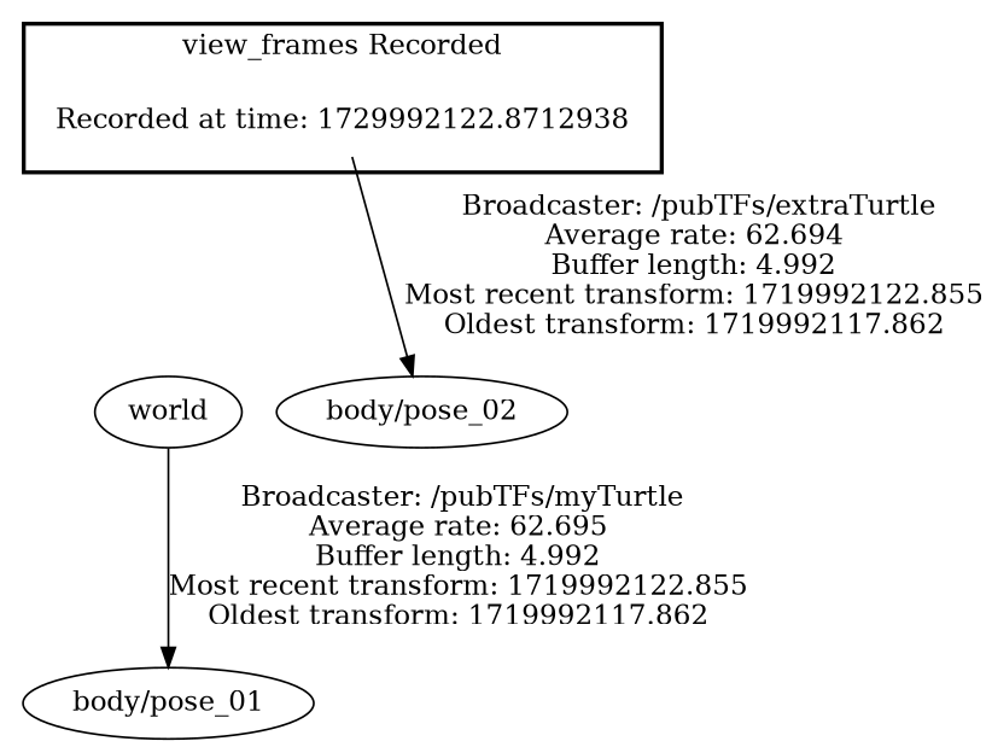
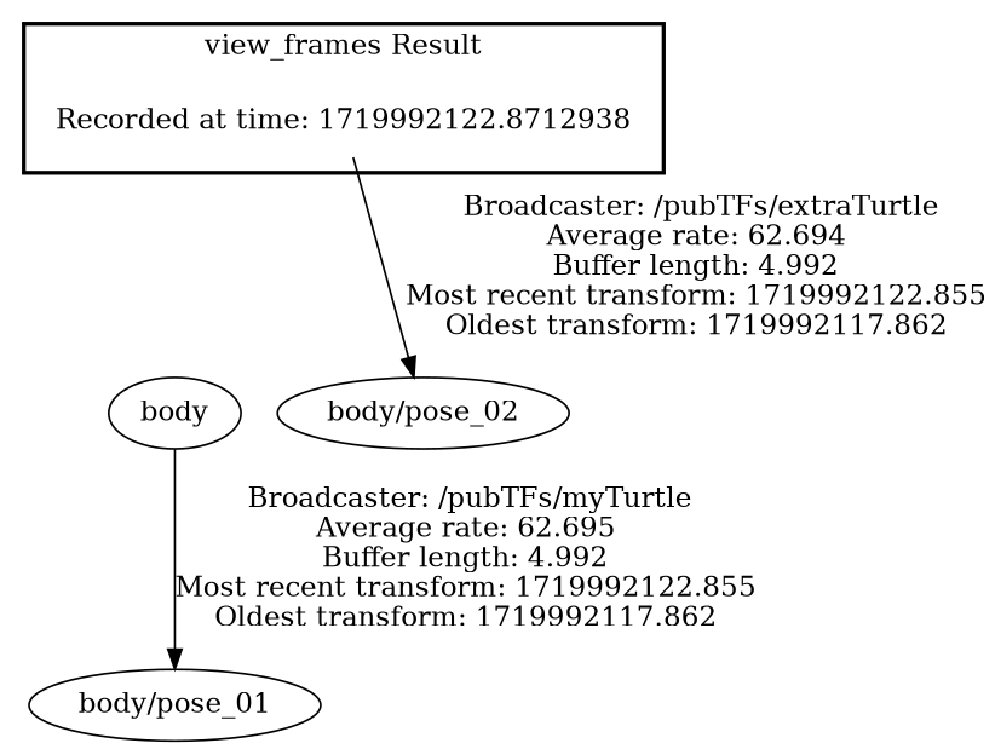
  digraph {
-   "Recorded at time: 1719992122.8712938" [shape=plaintext label="Recorded at time: 1729992122.8712938"]
-   world
+   "Recorded at time: 1719992122.8712938" [shape=plaintext]
+   world [label=body]
    "body/pose_02"
    "body/pose_01"
    subgraph cluster_1 {
      color=black
-     label="view_frames Recorded"
+     label="view_frames Result"
      style=bold
      "Recorded at time: 1719992122.8712938"
    }
    "Recorded at time: 1719992122.8712938" -> world [style=invis]
    "Recorded at time: 1719992122.8712938" -> "body/pose_02" [label=" Broadcaster: /pubTFs/extraTurtle\nAverage rate: 62.694\nBuffer length: 4.992\nMost recent transform: 1719992122.855\nOldest transform: 1719992117.862\n"]
    world -> "body/pose_01" [label=" Broadcaster: /pubTFs/myTurtle\nAverage rate: 62.695\nBuffer length: 4.992\nMost recent transform: 1719992122.855\nOldest transform: 1719992117.862\n"]
  }
